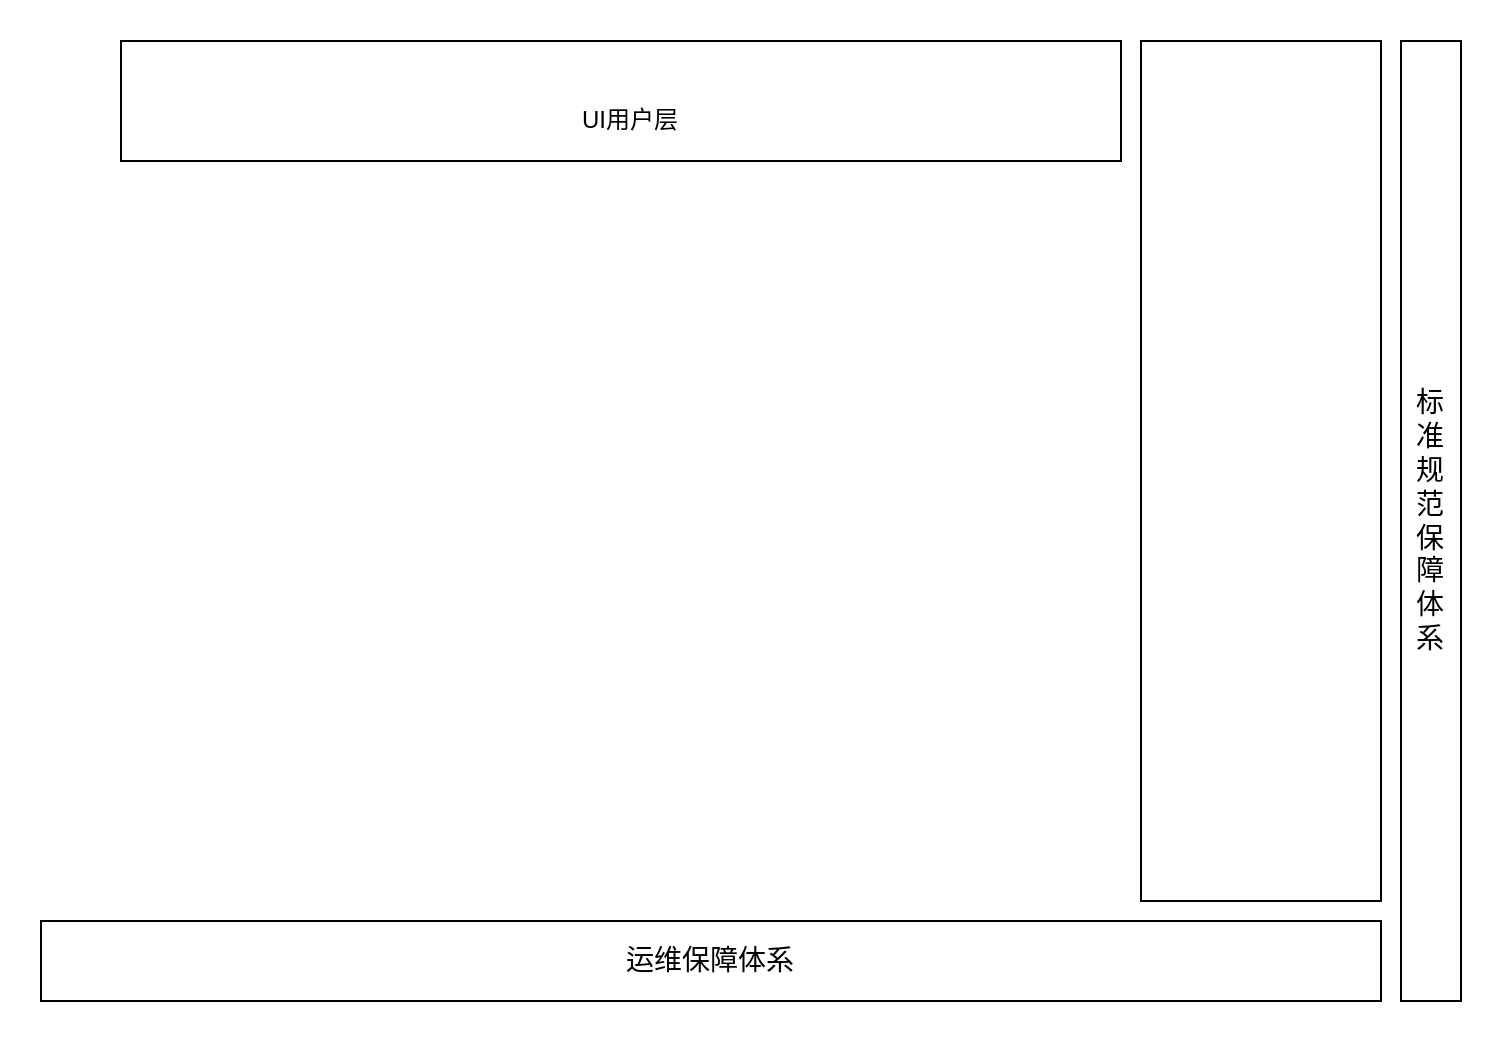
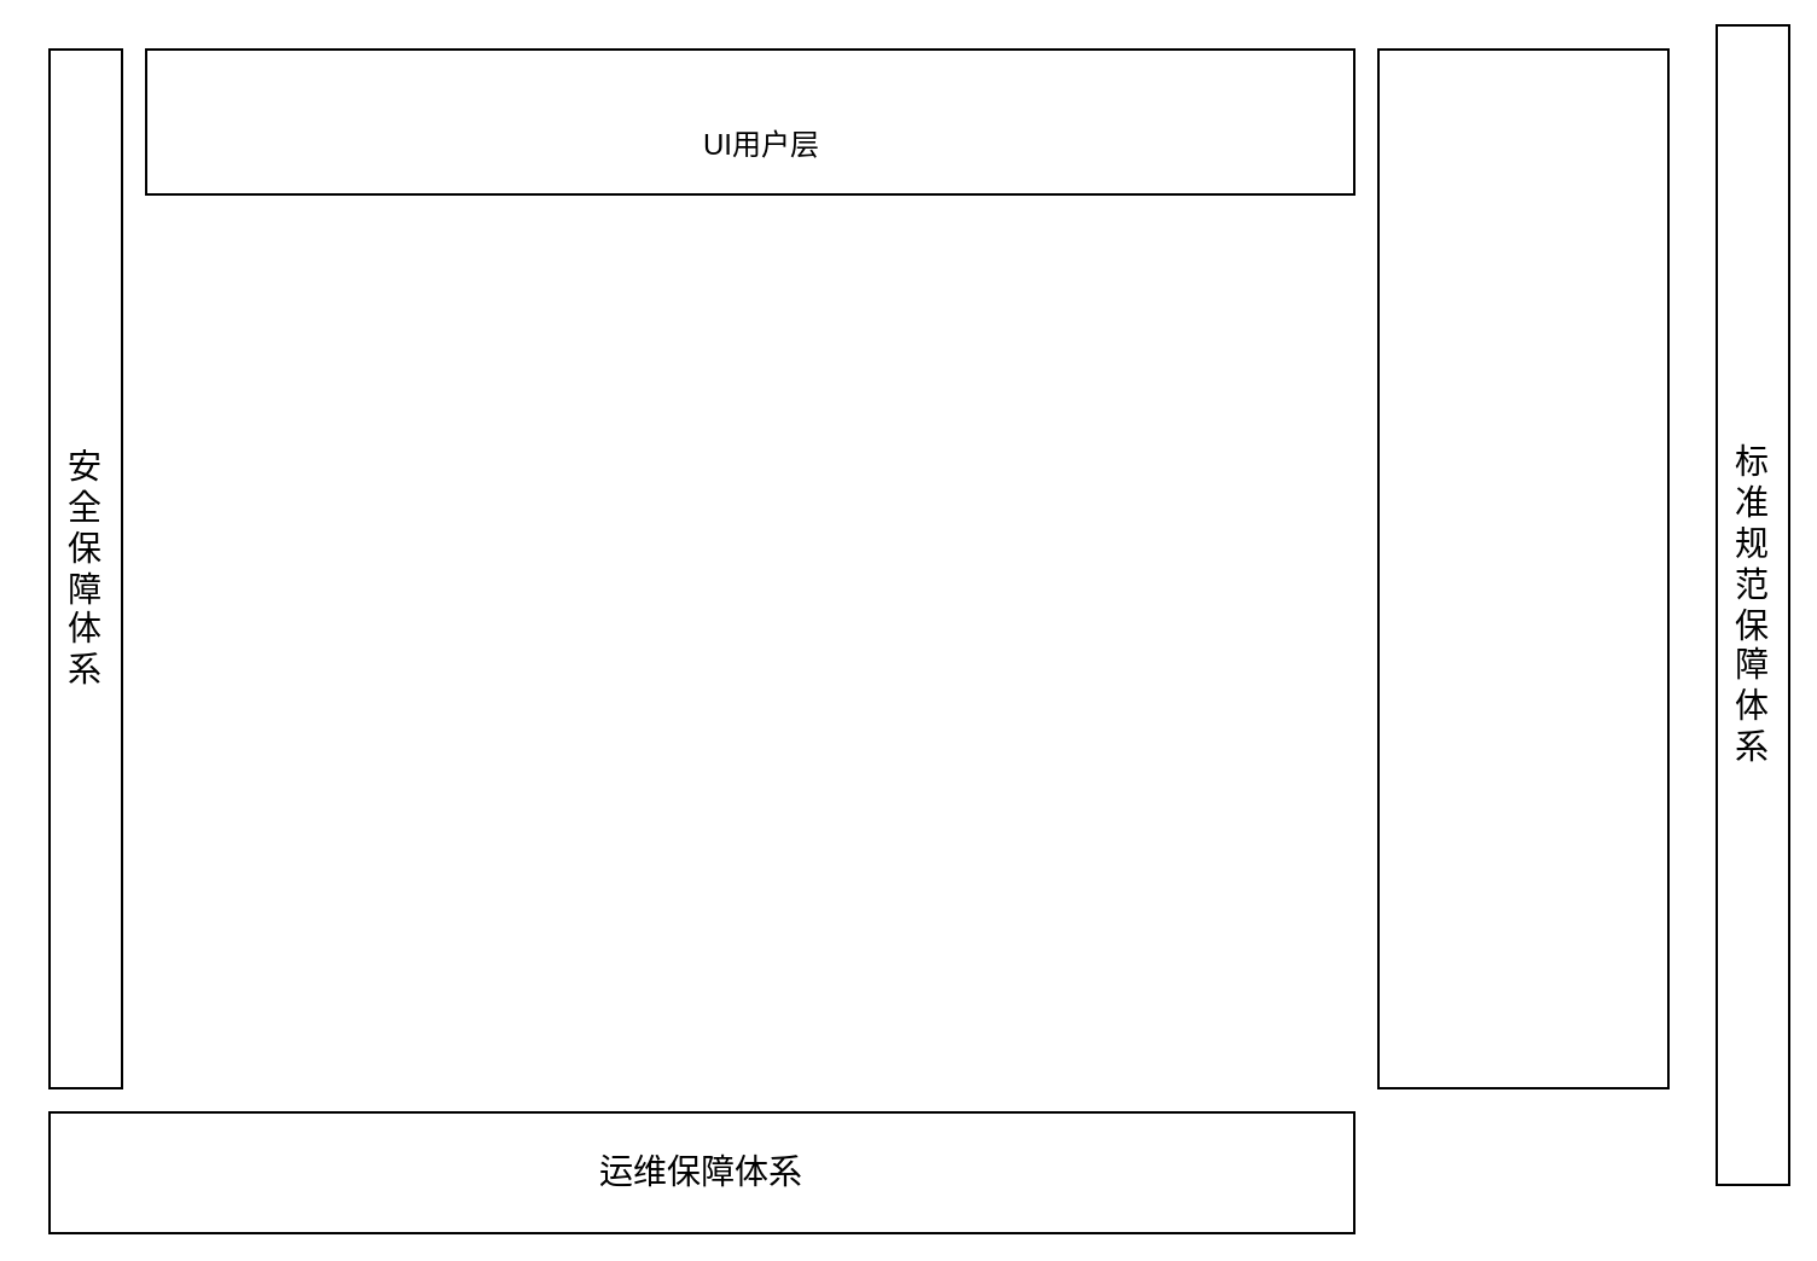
  <mxCell id="0" />
  <mxCell id="1" parent="0" />
+ <mxCell id="2" value="&lt;font style=&quot;font-size: 14px&quot;&gt;安&lt;br&gt;全&lt;br&gt;保&lt;br&gt;障&lt;br&gt;体&lt;br&gt;系&lt;/font&gt;" style="rounded=0;whiteSpace=wrap;html=1;" vertex="1" parent="1"><mxGeometry x="20" y="20" width="30" height="430" as="geometry" /></mxCell>
  <mxCell id="3" value="" style="rounded=0;whiteSpace=wrap;html=1;" vertex="1" parent="1"><mxGeometry x="60" y="20" width="500" height="60" as="geometry" /></mxCell>
  <mxCell id="4" value="" style="rounded=0;whiteSpace=wrap;html=1;" vertex="1" parent="1"><mxGeometry x="570" y="20" width="120" height="430" as="geometry" /></mxCell>
- <mxCell id="5" value="&lt;font style=&quot;font-size: 14px&quot;&gt;运维保障体系&lt;/font&gt;" style="rounded=0;whiteSpace=wrap;html=1;" vertex="1" parent="1"><mxGeometry x="20" y="460" width="670" height="40" as="geometry" /></mxCell>
- <mxCell id="6" value="&lt;font style=&quot;font-size: 14px&quot;&gt;标&lt;br&gt;准&lt;br&gt;规&lt;br&gt;范&lt;br&gt;保&lt;br&gt;障&lt;br&gt;体&lt;br&gt;系&lt;/font&gt;" style="rounded=0;whiteSpace=wrap;html=1;" vertex="1" parent="1"><mxGeometry x="700" y="20" width="30" height="480" as="geometry" /></mxCell>
+ <mxCell id="5" value="&lt;font style=&quot;font-size: 14px&quot;&gt;运维保障体系&lt;/font&gt;" style="rounded=0;whiteSpace=wrap;html=1;" vertex="1" parent="1"><mxGeometry x="20" y="460" width="540" height="50" as="geometry" /></mxCell>
+ <mxCell id="6" value="&lt;font style=&quot;font-size: 14px&quot;&gt;标&lt;br&gt;准&lt;br&gt;规&lt;br&gt;范&lt;br&gt;保&lt;br&gt;障&lt;br&gt;体&lt;br&gt;系&lt;/font&gt;" style="rounded=0;whiteSpace=wrap;html=1;" vertex="1" parent="1"><mxGeometry x="710" y="10" width="30" height="480" as="geometry" /></mxCell>
  <mxCell id="7" value="UI用户层" style="text;html=1;strokeColor=none;fillColor=none;align=center;verticalAlign=middle;whiteSpace=wrap;rounded=0;" vertex="1" parent="1"><mxGeometry x="290" y="50" width="50" height="20" as="geometry" /></mxCell>
